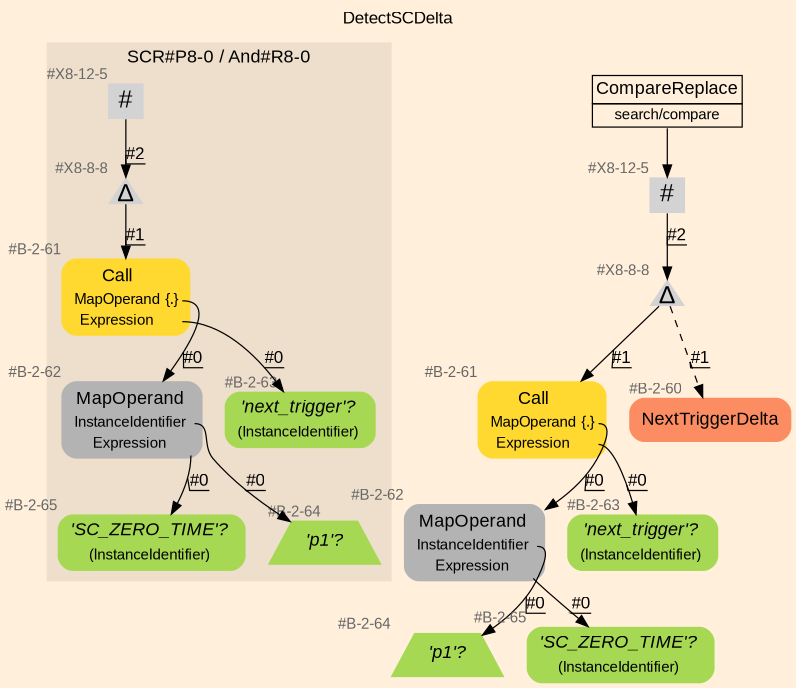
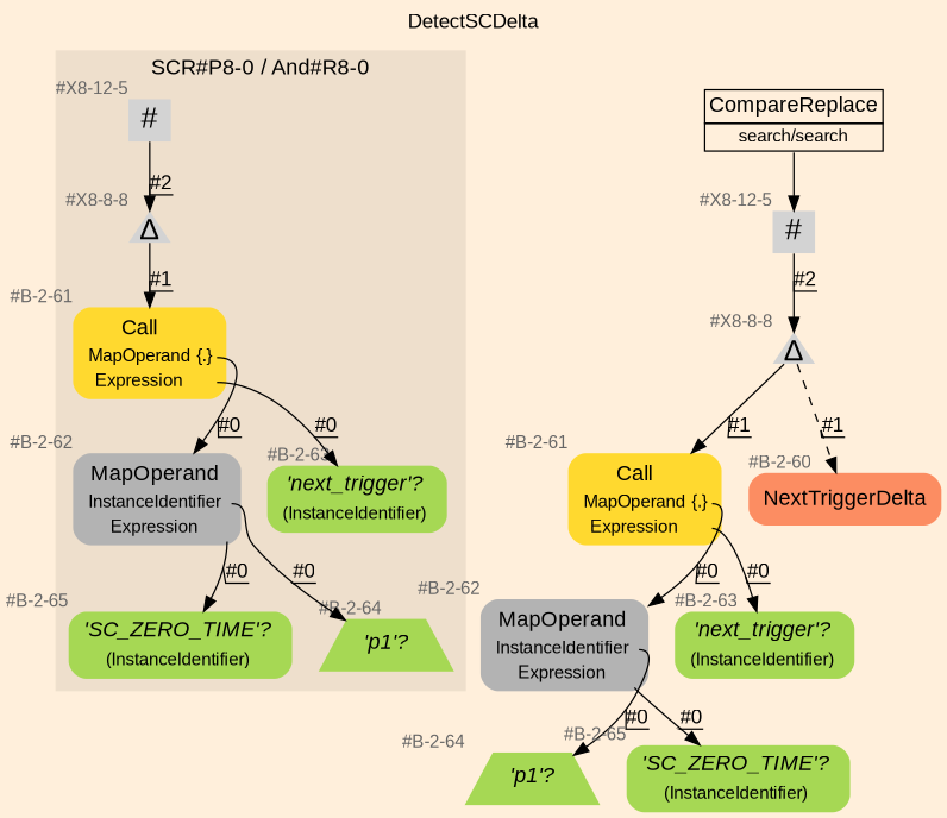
  digraph {
    bgcolor=antiquewhite1
    color=black
    fontcolor=black
    fontname=Arial
    label=DetectSCDelta
    labelloc=t
    rankdir=TB
    ranksep=0.3
    node [fontcolor=grey40 fontname=Arial fontsize=12 shape=plaintext style="rounded,filled" xlabel="#X8-12-5" fillcolor="/set28/5"]
    edge [color=black decorate=true fontcolor=black fontname=Arial]
    n1 [fixedsize=true height=0.4 label=<<FONT COLOR="black" POINT-SIZE="20">#</FONT>> penwidth=0.0 shape=square style=filled width=0.4 fillcolor=""]
    n2 [fillcolor="/set28/6" label=<<TABLE BORDER="0" CELLBORDER="0" CELLSPACING="0">          <TR><TD><FONT COLOR="black" POINT-SIZE="15">Call</FONT></TD></TR>          <TR><TD><FONT COLOR="black" POINT-SIZE="12">MapOperand</FONT></TD><TD PORT="port0"><FONT COLOR="black" POINT-SIZE="12">{.}</FONT></TD></TR>          <TR><TD><FONT COLOR="black" POINT-SIZE="12">Expression</FONT></TD><TD PORT="port1"></TD></TR>         </TABLE>> xlabel="#B-2-61"]
    n3 [label=<<TABLE BORDER="0" CELLBORDER="0" CELLSPACING="0">          <TR><TD><FONT COLOR="black" POINT-SIZE="15"><I>'SC_ZERO_TIME'?</I></FONT></TD></TR>          <TR><TD><FONT COLOR="black" POINT-SIZE="12">(InstanceIdentifier)</FONT></TD><TD PORT="port0"></TD></TR>         </TABLE>> xlabel="#B-2-65"]
    n4 [fillcolor="/set28/8" label=<<TABLE BORDER="0" CELLBORDER="0" CELLSPACING="0">          <TR><TD><FONT COLOR="black" POINT-SIZE="15">MapOperand</FONT></TD></TR>          <TR><TD><FONT COLOR="black" POINT-SIZE="12">InstanceIdentifier</FONT></TD><TD PORT="port0"></TD></TR>          <TR><TD><FONT COLOR="black" POINT-SIZE="12">Expression</FONT></TD><TD PORT="port1"></TD></TR>         </TABLE>> xlabel="#B-2-62"]
    n5 [fixedsize=true height=0.4 label=<<FONT COLOR="black" POINT-SIZE="20">Δ</FONT>> penwidth=0.0 shape=triangle style=filled width=0.4 xlabel="#X8-8-8" fillcolor=""]
    n6 [label=<<FONT COLOR="black" POINT-SIZE="15"><I>'p1'?</I></FONT>> penwidth=0.0 shape=trapezium style=filled xlabel="#B-2-64"]
    n7 [label=<<TABLE BORDER="0" CELLBORDER="0" CELLSPACING="0">          <TR><TD><FONT COLOR="black" POINT-SIZE="15"><I>'next_trigger'?</I></FONT></TD></TR>          <TR><TD><FONT COLOR="black" POINT-SIZE="12">(InstanceIdentifier)</FONT></TD><TD PORT="port0"></TD></TR>         </TABLE>> xlabel="#B-2-63"]
-   n8 [color=black fillcolor=antiquewhite1 label=<<TABLE BORDER="0" CELLBORDER="1" CELLSPACING="0">      <TR><TD><FONT COLOR="black" POINT-SIZE="15">CompareReplace</FONT></TD></TR>      <TR><TD PORT="port0"><FONT COLOR="black" POINT-SIZE="12">search/compare</FONT></TD></TR>     </TABLE>> style=filled xlabel=""]
+   n8 [color=black fillcolor=antiquewhite1 label=<<TABLE BORDER="0" CELLBORDER="1" CELLSPACING="0">      <TR><TD><FONT COLOR="black" POINT-SIZE="15">CompareReplace</FONT></TD></TR>      <TR><TD PORT="port0"><FONT COLOR="black" POINT-SIZE="12">search/search</FONT></TD></TR>     </TABLE>> style=filled xlabel=""]
    n9 [fixedsize=true height=0.4 label=<<FONT COLOR="black" POINT-SIZE="20">#</FONT>> penwidth=0.0 shape=square style=filled width=0.4 fillcolor=""]
    n10 [fixedsize=true height=0.4 label=<<FONT COLOR="black" POINT-SIZE="20">Δ</FONT>> penwidth=0.0 shape=triangle style=filled width=0.4 xlabel="#X8-8-8" fillcolor=""]
    n11 [fillcolor="/set28/6" label=<<TABLE BORDER="0" CELLBORDER="0" CELLSPACING="0">      <TR><TD><FONT COLOR="black" POINT-SIZE="15">Call</FONT></TD></TR>      <TR><TD><FONT COLOR="black" POINT-SIZE="12">MapOperand</FONT></TD><TD PORT="port0"><FONT COLOR="black" POINT-SIZE="12">{.}</FONT></TD></TR>      <TR><TD><FONT COLOR="black" POINT-SIZE="12">Expression</FONT></TD><TD PORT="port1"></TD></TR>     </TABLE>> xlabel="#B-2-61"]
    n12 [fillcolor="/set28/2" label=<<TABLE BORDER="0" CELLBORDER="0" CELLSPACING="0">      <TR><TD><FONT COLOR="black" POINT-SIZE="15">NextTriggerDelta</FONT></TD></TR>     </TABLE>> xlabel="#B-2-60"]
    n13 [fillcolor="/set28/8" label=<<TABLE BORDER="0" CELLBORDER="0" CELLSPACING="0">      <TR><TD><FONT COLOR="black" POINT-SIZE="15">MapOperand</FONT></TD></TR>      <TR><TD><FONT COLOR="black" POINT-SIZE="12">InstanceIdentifier</FONT></TD><TD PORT="port0"></TD></TR>      <TR><TD><FONT COLOR="black" POINT-SIZE="12">Expression</FONT></TD><TD PORT="port1"></TD></TR>     </TABLE>> xlabel="#B-2-62"]
    n14 [label=<<TABLE BORDER="0" CELLBORDER="0" CELLSPACING="0">      <TR><TD><FONT COLOR="black" POINT-SIZE="15"><I>'next_trigger'?</I></FONT></TD></TR>      <TR><TD><FONT COLOR="black" POINT-SIZE="12">(InstanceIdentifier)</FONT></TD><TD PORT="port0"></TD></TR>     </TABLE>> xlabel="#B-2-63"]
    n15 [label=<<FONT COLOR="black" POINT-SIZE="15"><I>'p1'?</I></FONT>> penwidth=0.0 shape=trapezium style=filled xlabel="#B-2-64"]
    n16 [label=<<TABLE BORDER="0" CELLBORDER="0" CELLSPACING="0">      <TR><TD><FONT COLOR="black" POINT-SIZE="15"><I>'SC_ZERO_TIME'?</I></FONT></TD></TR>      <TR><TD><FONT COLOR="black" POINT-SIZE="12">(InstanceIdentifier)</FONT></TD><TD PORT="port0"></TD></TR>     </TABLE>> xlabel="#B-2-65"]
    subgraph cluster_1 {
      color=antiquewhite2
      fontsize=15
      label="SCR#P8-0 / And#R8-0"
      style=filled
      n1
      n2
      n3
      n4
      n5
      n6
      n7
    }
    n1 -> n5 [label="#2"]
    n2 -> n4 [label="#0" tailport=port0]
    n2 -> n7 [label="#0" tailport=port1]
    n4 -> n3 [label="#0" tailport=port1]
    n4 -> n6 [label="#0" tailport=port0]
    n5 -> n2 [label="#1"]
    n8 -> n9 [tailport=port0]
    n9 -> n10 [label="#2"]
    n10 -> n11 [label="#1"]
    n10 -> n12 [label="#1" style=dashed]
    n11 -> n13 [label="#0" tailport=port0]
    n11 -> n14 [label="#0" tailport=port1]
    n13 -> n15 [label="#0" tailport=port0]
    n13 -> n16 [label="#0" tailport=port1]
  }
